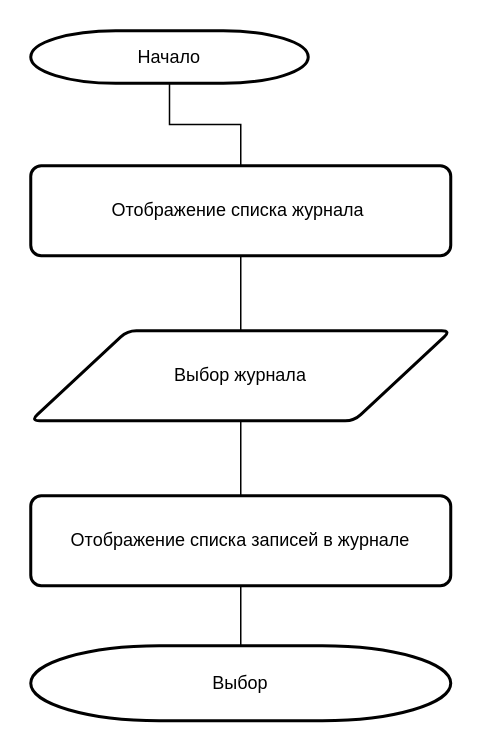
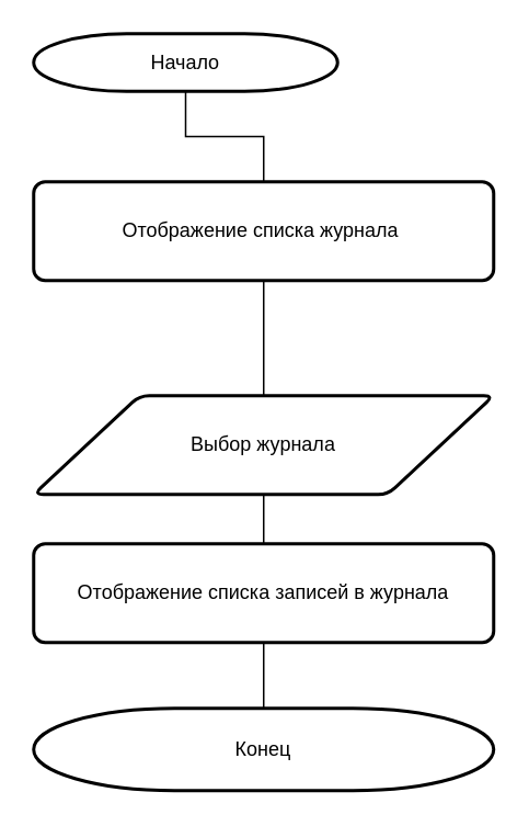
  <mxCell id="0" />
  <mxCell id="1" parent="0" />
  <mxCell id="2" value="" style="edgeStyle=orthogonalEdgeStyle;shape=connector;rounded=0;orthogonalLoop=1;jettySize=auto;html=1;strokeColor=default;align=center;verticalAlign=middle;fontFamily=Helvetica;fontSize=12;fontColor=default;labelBackgroundColor=default;endArrow=none;endFill=0;" edge="1" parent="1" source="3" target="5"><mxGeometry relative="1" as="geometry" /></mxCell>
  <mxCell id="3" value="Начало" style="strokeWidth=2;html=1;shape=mxgraph.flowchart.terminator;whiteSpace=wrap;strokeColor=default;align=center;verticalAlign=middle;fontFamily=Helvetica;fontSize=12;fontColor=default;labelBackgroundColor=default;fillColor=default;" vertex="1" parent="1"><mxGeometry x="20" y="20" width="185" height="35" as="geometry" /></mxCell>
  <mxCell id="4" value="" style="edgeStyle=orthogonalEdgeStyle;shape=connector;rounded=0;orthogonalLoop=1;jettySize=auto;html=1;strokeColor=default;align=center;verticalAlign=middle;fontFamily=Helvetica;fontSize=12;fontColor=default;labelBackgroundColor=default;endArrow=none;endFill=0;" edge="1" parent="1" source="5" target="7"><mxGeometry relative="1" as="geometry" /></mxCell>
  <mxCell id="5" value="Отображение списка журнала&amp;nbsp;" style="rounded=1;whiteSpace=wrap;html=1;absoluteArcSize=1;arcSize=14;strokeWidth=2;strokeColor=default;align=center;verticalAlign=middle;fontFamily=Helvetica;fontSize=12;fontColor=default;labelBackgroundColor=default;fillColor=default;" vertex="1" parent="1"><mxGeometry x="20" y="110" width="280" height="60" as="geometry" /></mxCell>
  <mxCell id="6" value="" style="edgeStyle=orthogonalEdgeStyle;shape=connector;rounded=0;orthogonalLoop=1;jettySize=auto;html=1;strokeColor=default;align=center;verticalAlign=middle;fontFamily=Helvetica;fontSize=12;fontColor=default;labelBackgroundColor=default;endArrow=none;endFill=0;" edge="1" parent="1" source="7" target="9"><mxGeometry relative="1" as="geometry" /></mxCell>
- <mxCell id="7" value="Выбор журнала" style="shape=parallelogram;html=1;strokeWidth=2;perimeter=parallelogramPerimeter;whiteSpace=wrap;rounded=1;arcSize=12;size=0.23;strokeColor=default;align=center;verticalAlign=middle;fontFamily=Helvetica;fontSize=12;fontColor=default;labelBackgroundColor=default;fillColor=default;" vertex="1" parent="1"><mxGeometry x="20" y="220" width="280" height="60" as="geometry" /></mxCell>
+ <mxCell id="7" value="Выбор журнала" style="shape=parallelogram;html=1;strokeWidth=2;perimeter=parallelogramPerimeter;whiteSpace=wrap;rounded=1;arcSize=12;size=0.23;strokeColor=default;align=center;verticalAlign=middle;fontFamily=Helvetica;fontSize=12;fontColor=default;labelBackgroundColor=default;fillColor=default;" vertex="1" parent="1"><mxGeometry x="20" y="240" width="280" height="60" as="geometry" /></mxCell>
  <mxCell id="8" value="" style="edgeStyle=orthogonalEdgeStyle;shape=connector;rounded=0;orthogonalLoop=1;jettySize=auto;html=1;strokeColor=default;align=center;verticalAlign=middle;fontFamily=Helvetica;fontSize=12;fontColor=default;labelBackgroundColor=default;endArrow=none;endFill=0;" edge="1" parent="1" source="9" target="10"><mxGeometry relative="1" as="geometry" /></mxCell>
- <mxCell id="9" value="Отображение списка записей в журнале" style="rounded=1;whiteSpace=wrap;html=1;absoluteArcSize=1;arcSize=14;strokeWidth=2;strokeColor=default;align=center;verticalAlign=middle;fontFamily=Helvetica;fontSize=12;fontColor=default;labelBackgroundColor=default;fillColor=default;" vertex="1" parent="1"><mxGeometry x="20" y="330" width="280" height="60" as="geometry" /></mxCell>
- <mxCell id="10" value="Выбор" style="strokeWidth=2;html=1;shape=mxgraph.flowchart.terminator;whiteSpace=wrap;strokeColor=default;align=center;verticalAlign=middle;fontFamily=Helvetica;fontSize=12;fontColor=default;labelBackgroundColor=default;fillColor=default;" vertex="1" parent="1"><mxGeometry x="20" y="430" width="280" height="50" as="geometry" /></mxCell>
+ <mxCell id="9" value="Отображение списка записей в журнала" style="rounded=1;whiteSpace=wrap;html=1;absoluteArcSize=1;arcSize=14;strokeWidth=2;strokeColor=default;align=center;verticalAlign=middle;fontFamily=Helvetica;fontSize=12;fontColor=default;labelBackgroundColor=default;fillColor=default;" vertex="1" parent="1"><mxGeometry x="20" y="330" width="280" height="60" as="geometry" /></mxCell>
+ <mxCell id="10" value="Конец" style="strokeWidth=2;html=1;shape=mxgraph.flowchart.terminator;whiteSpace=wrap;strokeColor=default;align=center;verticalAlign=middle;fontFamily=Helvetica;fontSize=12;fontColor=default;labelBackgroundColor=default;fillColor=default;" vertex="1" parent="1"><mxGeometry x="20" y="430" width="280" height="50" as="geometry" /></mxCell>
